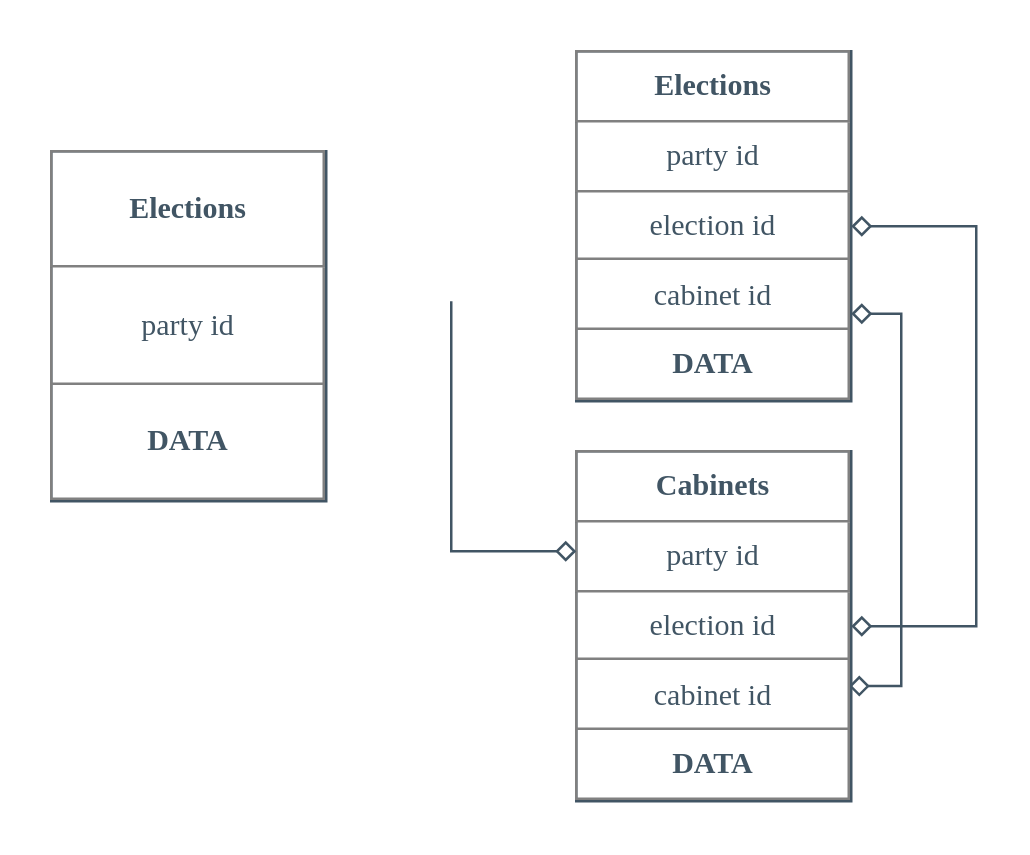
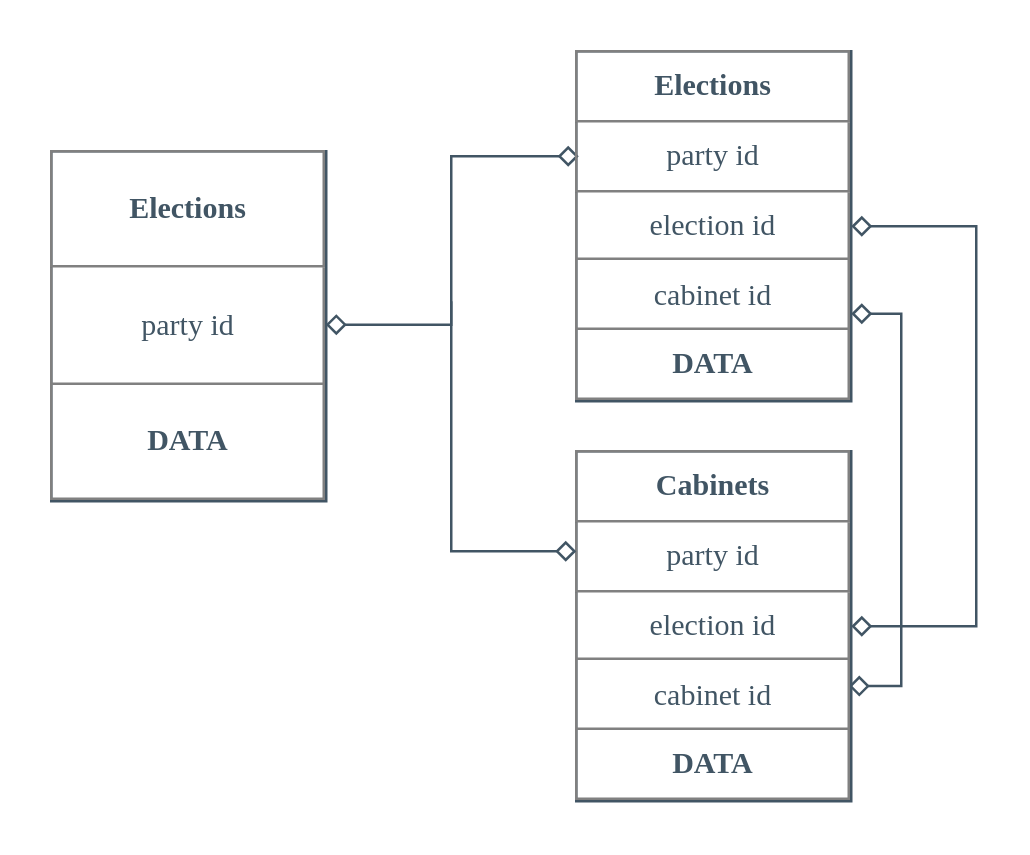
  <mxCell id="0" />
  <mxCell id="1" parent="0" />
+ <mxCell id="2" style="edgeStyle=orthogonalEdgeStyle;rounded=0;orthogonalLoop=1;jettySize=auto;html=1;exitX=0.935;exitY=0.496;exitDx=0;exitDy=0;entryX=0.009;entryY=0.3;entryDx=0;entryDy=0;entryPerimeter=0;endArrow=diamond;endFill=0;startArrow=diamond;startFill=0;exitPerimeter=0;strokeColor=#415564;" parent="1" source="3" target="6" edge="1"><mxGeometry relative="1" as="geometry" /></mxCell>
  <mxCell id="3" value="&lt;table border=&quot;1&quot; width=&quot;100%&quot; cellpadding=&quot;4&quot; style=&quot;width: 100% ; height: 100% ; border-collapse: collapse&quot;&gt;&lt;tbody&gt;&lt;tr&gt;&lt;th align=&quot;center&quot;&gt;&lt;b&gt;&lt;font face=&quot;Fira Sans&quot; data-font-src=&quot;https://fonts.googleapis.com/css?family=Fira+Sans&quot; color=&quot;#415564&quot;&gt;Elections&lt;/font&gt;&lt;/b&gt;&lt;/th&gt;&lt;/tr&gt;&lt;tr&gt;&lt;td align=&quot;center&quot;&gt;&lt;font face=&quot;Fira Sans&quot; color=&quot;#415564&quot; data-font-src=&quot;https://fonts.googleapis.com/css?family=Fira+Sans&quot;&gt;party id&lt;/font&gt;&lt;/td&gt;&lt;/tr&gt;&lt;tr&gt;&lt;td style=&quot;text-align: center&quot;&gt;&lt;b&gt;&lt;font color=&quot;#415564&quot; face=&quot;Fira Sans&quot; data-font-src=&quot;https://fonts.googleapis.com/css?family=Fira+Sans&quot;&gt;DATA&lt;/font&gt;&lt;/b&gt;&lt;/td&gt;&lt;/tr&gt;&lt;/tbody&gt;&lt;/table&gt;" style="text;html=1;overflow=fill;rounded=0;glass=0;arcSize=16;fillColor=none;perimeterSpacing=8;strokeColor=#415564;" parent="1" vertex="1"><mxGeometry x="20" y="60" width="110" height="140" as="geometry" /></mxCell>
  <mxCell id="4" style="edgeStyle=orthogonalEdgeStyle;rounded=0;orthogonalLoop=1;jettySize=auto;html=1;exitX=1;exitY=0.5;exitDx=0;exitDy=0;entryX=1;entryY=0.5;entryDx=0;entryDy=0;startArrow=diamond;startFill=0;endArrow=diamond;endFill=0;strokeColor=#415564;" parent="1" source="6" target="7" edge="1"><mxGeometry relative="1" as="geometry"><Array as="points"><mxPoint x="390" y="90" /><mxPoint x="390" y="250" /></Array></mxGeometry></mxCell>
  <mxCell id="5" style="edgeStyle=orthogonalEdgeStyle;rounded=0;orthogonalLoop=1;jettySize=auto;html=1;exitX=1;exitY=0.75;exitDx=0;exitDy=0;startArrow=diamond;startFill=0;endArrow=diamond;endFill=0;entryX=0.991;entryY=0.671;entryDx=0;entryDy=0;entryPerimeter=0;strokeColor=#415564;" parent="1" source="6" target="7" edge="1"><mxGeometry relative="1" as="geometry"><mxPoint x="360" y="280" as="targetPoint" /></mxGeometry></mxCell>
  <mxCell id="6" value="&lt;table border=&quot;1&quot; width=&quot;100%&quot; cellpadding=&quot;4&quot; style=&quot;width: 100% ; height: 100% ; border-collapse: collapse&quot;&gt;&lt;tbody&gt;&lt;tr&gt;&lt;th align=&quot;center&quot;&gt;&lt;b&gt;&lt;font face=&quot;Fira Sans&quot; data-font-src=&quot;https://fonts.googleapis.com/css?family=Fira+Sans&quot; color=&quot;#415564&quot;&gt;Elections&lt;/font&gt;&lt;/b&gt;&lt;/th&gt;&lt;/tr&gt;&lt;tr&gt;&lt;td align=&quot;center&quot;&gt;&lt;font face=&quot;Fira Sans&quot; color=&quot;#415564&quot; data-font-src=&quot;https://fonts.googleapis.com/css?family=Fira+Sans&quot;&gt;party id&lt;br&gt;&lt;/font&gt;&lt;/td&gt;&lt;/tr&gt;&lt;tr&gt;&lt;td style=&quot;text-align: center&quot;&gt;&lt;font color=&quot;#415564&quot; face=&quot;Fira Sans&quot; data-font-src=&quot;https://fonts.googleapis.com/css?family=Fira+Sans&quot;&gt;election id&lt;/font&gt;&lt;/td&gt;&lt;/tr&gt;&lt;tr&gt;&lt;td style=&quot;text-align: center&quot;&gt;&lt;font color=&quot;#415564&quot; face=&quot;Fira Sans&quot; data-font-src=&quot;https://fonts.googleapis.com/css?family=Fira+Sans&quot;&gt;cabinet id&lt;/font&gt;&lt;/td&gt;&lt;/tr&gt;&lt;tr&gt;&lt;td style=&quot;text-align: center&quot;&gt;&lt;b&gt;&lt;font color=&quot;#415564&quot; face=&quot;Fira Sans&quot; data-font-src=&quot;https://fonts.googleapis.com/css?family=Fira+Sans&quot;&gt;DATA&lt;/font&gt;&lt;/b&gt;&lt;/td&gt;&lt;/tr&gt;&lt;/tbody&gt;&lt;/table&gt;" style="text;html=1;overflow=fill;rounded=0;glass=0;arcSize=16;fillColor=none;strokeColor=#415564;" parent="1" vertex="1"><mxGeometry x="230" y="20" width="110" height="140" as="geometry" /></mxCell>
  <mxCell id="7" value="&lt;table border=&quot;1&quot; width=&quot;100%&quot; cellpadding=&quot;4&quot; style=&quot;width: 100% ; height: 100% ; border-collapse: collapse&quot;&gt;&lt;tbody&gt;&lt;tr&gt;&lt;th align=&quot;center&quot;&gt;&lt;b&gt;&lt;font face=&quot;Fira Sans&quot; data-font-src=&quot;https://fonts.googleapis.com/css?family=Fira+Sans&quot; color=&quot;#415564&quot;&gt;Cabinets&lt;/font&gt;&lt;/b&gt;&lt;/th&gt;&lt;/tr&gt;&lt;tr&gt;&lt;td align=&quot;center&quot;&gt;&lt;font face=&quot;Fira Sans&quot; color=&quot;#415564&quot; data-font-src=&quot;https://fonts.googleapis.com/css?family=Fira+Sans&quot;&gt;party id&lt;br&gt;&lt;/font&gt;&lt;/td&gt;&lt;/tr&gt;&lt;tr&gt;&lt;td style=&quot;text-align: center&quot;&gt;&lt;font color=&quot;#415564&quot; face=&quot;Fira Sans&quot; data-font-src=&quot;https://fonts.googleapis.com/css?family=Fira+Sans&quot;&gt;election id&lt;/font&gt;&lt;/td&gt;&lt;/tr&gt;&lt;tr&gt;&lt;td style=&quot;text-align: center&quot;&gt;&lt;font color=&quot;#415564&quot; face=&quot;Fira Sans&quot; data-font-src=&quot;https://fonts.googleapis.com/css?family=Fira+Sans&quot;&gt;cabinet id&lt;/font&gt;&lt;/td&gt;&lt;/tr&gt;&lt;tr&gt;&lt;td style=&quot;text-align: center&quot;&gt;&lt;b&gt;&lt;font color=&quot;#415564&quot; face=&quot;Fira Sans&quot; data-font-src=&quot;https://fonts.googleapis.com/css?family=Fira+Sans&quot;&gt;DATA&lt;/font&gt;&lt;/b&gt;&lt;/td&gt;&lt;/tr&gt;&lt;/tbody&gt;&lt;/table&gt;" style="text;html=1;overflow=fill;rounded=0;glass=0;arcSize=16;fillColor=none;strokeColor=#415564;" parent="1" vertex="1"><mxGeometry x="230" y="180" width="110" height="140" as="geometry" /></mxCell>
  <mxCell id="8" value="" style="endArrow=none;startArrow=diamond;html=1;edgeStyle=orthogonalEdgeStyle;rounded=0;startFill=0;endFill=0;strokeColor=#415564;" parent="1" edge="1"><mxGeometry width="50" height="50" relative="1" as="geometry"><mxPoint x="230" y="220" as="sourcePoint" /><mxPoint x="180" y="130" as="targetPoint" /><Array as="points"><mxPoint x="180" y="220" /><mxPoint x="180" y="120" /></Array></mxGeometry></mxCell>
